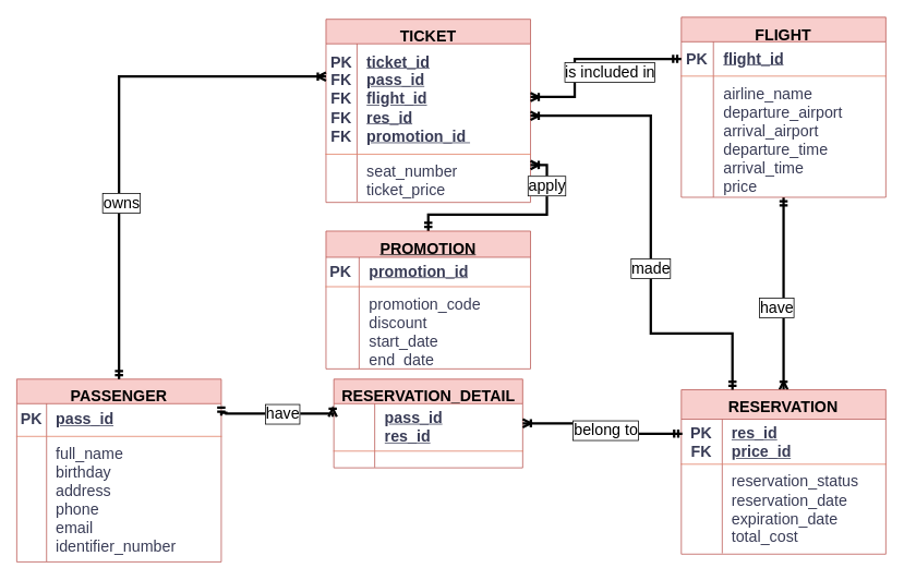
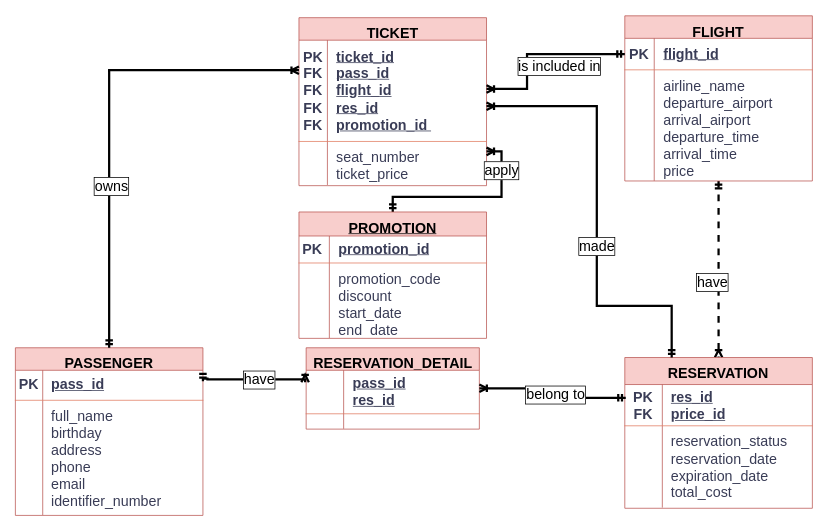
  <mxCell id="0" />
  <mxCell id="1" parent="0" />
  <mxCell id="2" value="PASSENGER" style="shape=table;startSize=30;container=1;collapsible=1;childLayout=tableLayout;fixedRows=1;rowLines=0;fontStyle=1;align=center;resizeLast=1;horizontal=1;verticalAlign=top;fontSize=19;whiteSpace=wrap;html=1;spacing=6;labelBackgroundColor=none;fillColor=#f8cecc;strokeColor=#b85450;labelBorderColor=none;fontFamily=Helvetica;" parent="1" vertex="1"><mxGeometry x="20" y="463" width="250" height="223.462" as="geometry" /></mxCell>
  <mxCell id="3" value="" style="shape=partialRectangle;collapsible=0;dropTarget=0;pointerEvents=0;fillColor=none;points=[[0,0.5],[1,0.5]];portConstraint=eastwest;top=0;left=0;right=0;bottom=1;fontSize=19;whiteSpace=wrap;html=1;spacing=6;labelBackgroundColor=none;strokeColor=#E07A5F;fontColor=#393C56;labelBorderColor=none;fontFamily=Helvetica;" parent="2" vertex="1"><mxGeometry y="30" width="250" height="40" as="geometry" /></mxCell>
  <mxCell id="4" value="PK" style="shape=partialRectangle;overflow=hidden;connectable=0;fillColor=none;top=0;left=0;bottom=0;right=0;fontStyle=1;fontSize=19;whiteSpace=wrap;html=1;spacing=6;labelBackgroundColor=none;strokeColor=#E07A5F;fontColor=#393C56;labelBorderColor=none;fontFamily=Helvetica;" parent="3" vertex="1"><mxGeometry width="36.462" height="40" as="geometry"><mxRectangle width="36.462" height="40" as="alternateBounds" /></mxGeometry></mxCell>
  <mxCell id="5" value="pass_id" style="shape=partialRectangle;overflow=hidden;connectable=0;fillColor=none;top=0;left=0;bottom=0;right=0;align=left;spacingLeft=6;fontStyle=5;fontSize=19;whiteSpace=wrap;html=1;spacing=6;labelBackgroundColor=none;strokeColor=#E07A5F;fontColor=#393C56;labelBorderColor=none;fontFamily=Helvetica;" parent="3" vertex="1"><mxGeometry x="36.462" width="213.538" height="40" as="geometry"><mxRectangle width="213.538" height="40" as="alternateBounds" /></mxGeometry></mxCell>
  <mxCell id="6" value="" style="shape=partialRectangle;collapsible=0;dropTarget=0;pointerEvents=0;fillColor=none;points=[[0,0.5],[1,0.5]];portConstraint=eastwest;top=0;left=0;right=0;bottom=0;fontSize=19;whiteSpace=wrap;html=1;spacing=6;labelBackgroundColor=none;strokeColor=#E07A5F;fontColor=#393C56;labelBorderColor=none;fontFamily=Helvetica;" parent="2" vertex="1"><mxGeometry y="70" width="250" height="153" as="geometry" /></mxCell>
  <mxCell id="7" value="" style="shape=partialRectangle;overflow=hidden;connectable=0;fillColor=none;top=0;left=0;bottom=0;right=0;fontSize=19;whiteSpace=wrap;html=1;spacing=6;labelBackgroundColor=none;strokeColor=#E07A5F;fontColor=#393C56;labelBorderColor=none;fontFamily=Helvetica;" parent="6" vertex="1"><mxGeometry width="36.462" height="153" as="geometry"><mxRectangle width="36.462" height="153" as="alternateBounds" /></mxGeometry></mxCell>
  <mxCell id="8" value="full_name&lt;br style=&quot;font-size: 19px;&quot;&gt;birthday&lt;br style=&quot;font-size: 19px;&quot;&gt;address&lt;br style=&quot;font-size: 19px;&quot;&gt;phone&lt;br style=&quot;font-size: 19px;&quot;&gt;email&lt;br style=&quot;font-size: 19px;&quot;&gt;identifier_number" style="shape=partialRectangle;overflow=hidden;connectable=0;fillColor=none;top=0;left=0;bottom=0;right=0;align=left;spacingLeft=6;verticalAlign=top;fontSize=19;whiteSpace=wrap;html=1;spacing=6;labelBackgroundColor=none;strokeColor=#E07A5F;fontColor=#393C56;labelBorderColor=none;fontFamily=Helvetica;" parent="6" vertex="1"><mxGeometry x="36.462" width="213.538" height="153" as="geometry"><mxRectangle width="213.538" height="153" as="alternateBounds" /></mxGeometry></mxCell>
- <mxCell id="9" style="edgeStyle=orthogonalEdgeStyle;rounded=0;orthogonalLoop=1;jettySize=auto;html=1;entryX=0.5;entryY=0;entryDx=0;entryDy=0;startArrow=ERmandOne;startFill=0;endArrow=ERoneToMany;endFill=0;fontSize=19;labelBorderColor=none;fontFamily=Helvetica;strokeWidth=3;" parent="1" source="11" target="18" edge="1"><mxGeometry relative="1" as="geometry"><Array as="points"><mxPoint x="957.33" y="388" /><mxPoint x="956.33" y="476" /></Array></mxGeometry></mxCell>
+ <mxCell id="9" style="edgeStyle=orthogonalEdgeStyle;rounded=0;orthogonalLoop=1;jettySize=auto;html=1;entryX=0.5;entryY=0;entryDx=0;entryDy=0;startArrow=ERmandOne;startFill=0;endArrow=ERoneToMany;endFill=0;fontSize=19;labelBorderColor=none;fontFamily=Helvetica;strokeWidth=3;dashed=1;" parent="1" source="11" target="18" edge="1"><mxGeometry relative="1" as="geometry"><Array as="points"><mxPoint x="957.33" y="388" /><mxPoint x="956.33" y="476" /></Array></mxGeometry></mxCell>
  <mxCell id="10" value="have" style="edgeLabel;html=1;align=center;verticalAlign=middle;resizable=0;points=[];fontSize=19;labelBorderColor=default;fontFamily=Helvetica;" parent="9" vertex="1" connectable="0"><mxGeometry x="0.159" y="-1" relative="1" as="geometry"><mxPoint x="-8" y="-1" as="offset" /></mxGeometry></mxCell>
  <mxCell id="11" value="FLIGHT" style="shape=table;startSize=30;container=1;collapsible=1;childLayout=tableLayout;fixedRows=1;rowLines=0;fontStyle=1;align=center;resizeLast=1;horizontal=1;verticalAlign=top;fontSize=19;whiteSpace=wrap;html=1;spacing=6;labelBackgroundColor=none;fillColor=#f8cecc;strokeColor=#b85450;labelBorderColor=none;fontFamily=Helvetica;" parent="1" vertex="1"><mxGeometry x="832.33" y="20.53" width="250" height="220.133" as="geometry" /></mxCell>
  <mxCell id="12" value="" style="shape=partialRectangle;collapsible=0;dropTarget=0;pointerEvents=0;fillColor=none;points=[[0,0.5],[1,0.5]];portConstraint=eastwest;top=0;left=0;right=0;bottom=1;fontSize=19;whiteSpace=wrap;html=1;spacing=6;labelBackgroundColor=none;strokeColor=#E07A5F;fontColor=#393C56;labelBorderColor=none;fontFamily=Helvetica;" parent="11" vertex="1"><mxGeometry y="30" width="250" height="42" as="geometry" /></mxCell>
  <mxCell id="13" value="PK" style="shape=partialRectangle;overflow=hidden;connectable=0;fillColor=none;top=0;left=0;bottom=0;right=0;fontStyle=1;fontSize=19;whiteSpace=wrap;html=1;spacing=6;labelBackgroundColor=none;strokeColor=#E07A5F;fontColor=#393C56;labelBorderColor=none;fontFamily=Helvetica;" parent="12" vertex="1"><mxGeometry width="39.214" height="42" as="geometry"><mxRectangle width="39.214" height="42" as="alternateBounds" /></mxGeometry></mxCell>
  <mxCell id="14" value="flight_id" style="shape=partialRectangle;overflow=hidden;connectable=0;fillColor=none;top=0;left=0;bottom=0;right=0;align=left;spacingLeft=6;fontStyle=5;fontSize=19;whiteSpace=wrap;html=1;spacing=6;labelBackgroundColor=none;strokeColor=#E07A5F;fontColor=#393C56;labelBorderColor=none;fontFamily=Helvetica;" parent="12" vertex="1"><mxGeometry x="39.214" width="210.786" height="42" as="geometry"><mxRectangle width="210.786" height="42" as="alternateBounds" /></mxGeometry></mxCell>
  <mxCell id="15" value="" style="shape=partialRectangle;collapsible=0;dropTarget=0;pointerEvents=0;fillColor=none;points=[[0,0.5],[1,0.5]];portConstraint=eastwest;top=0;left=0;right=0;bottom=0;fontSize=19;whiteSpace=wrap;html=1;spacing=6;labelBackgroundColor=none;strokeColor=#E07A5F;fontColor=#393C56;labelBorderColor=none;fontFamily=Helvetica;" parent="11" vertex="1"><mxGeometry y="72" width="250" height="148" as="geometry" /></mxCell>
  <mxCell id="16" value="" style="shape=partialRectangle;overflow=hidden;connectable=0;fillColor=none;top=0;left=0;bottom=0;right=0;fontSize=19;whiteSpace=wrap;html=1;spacing=6;labelBackgroundColor=none;strokeColor=#E07A5F;fontColor=#393C56;labelBorderColor=none;fontFamily=Helvetica;" parent="15" vertex="1"><mxGeometry width="39.214" height="148" as="geometry"><mxRectangle width="39.214" height="148" as="alternateBounds" /></mxGeometry></mxCell>
  <mxCell id="17" value="airline_name&lt;br style=&quot;font-size: 19px;&quot;&gt;departure_airport&lt;br style=&quot;font-size: 19px;&quot;&gt;arrival_airport&lt;br style=&quot;font-size: 19px;&quot;&gt;departure_time&lt;br style=&quot;font-size: 19px;&quot;&gt;arrival_time&lt;br style=&quot;font-size: 19px;&quot;&gt;price" style="shape=partialRectangle;overflow=hidden;connectable=0;fillColor=none;top=0;left=0;bottom=0;right=0;align=left;spacingLeft=6;verticalAlign=top;fontSize=19;whiteSpace=wrap;html=1;spacing=6;labelBackgroundColor=none;strokeColor=#E07A5F;fontColor=#393C56;labelBorderColor=none;fontFamily=Helvetica;" parent="15" vertex="1"><mxGeometry x="39.214" width="210.786" height="148" as="geometry"><mxRectangle width="210.786" height="148" as="alternateBounds" /></mxGeometry></mxCell>
  <mxCell id="18" value="RESERVATION" style="shape=table;startSize=36;container=1;collapsible=1;childLayout=tableLayout;fixedRows=1;rowLines=0;fontStyle=1;align=center;resizeLast=1;horizontal=1;verticalAlign=top;fontSize=19;whiteSpace=wrap;html=1;spacing=6;labelBackgroundColor=none;fillColor=#f8cecc;strokeColor=#b85450;labelBorderColor=none;fontFamily=Helvetica;" parent="1" vertex="1"><mxGeometry x="832.33" y="476" width="250" height="200.945" as="geometry" /></mxCell>
  <mxCell id="19" value="" style="shape=partialRectangle;collapsible=0;dropTarget=0;pointerEvents=0;fillColor=none;points=[[0,0.5],[1,0.5]];portConstraint=eastwest;top=0;left=0;right=0;bottom=1;fontSize=19;whiteSpace=wrap;html=1;spacing=6;labelBackgroundColor=none;strokeColor=#E07A5F;fontColor=#393C56;labelBorderColor=none;fontFamily=Helvetica;" parent="18" vertex="1"><mxGeometry y="36" width="250" height="55" as="geometry" /></mxCell>
  <mxCell id="20" value="PK&lt;br style=&quot;font-size: 19px;&quot;&gt;FK" style="shape=partialRectangle;overflow=hidden;connectable=0;fillColor=none;top=0;left=0;bottom=0;right=0;fontStyle=1;fontSize=19;whiteSpace=wrap;html=1;spacing=6;labelBackgroundColor=none;strokeColor=#E07A5F;fontColor=#393C56;labelBorderColor=none;fontFamily=Helvetica;" parent="19" vertex="1"><mxGeometry width="50" height="55" as="geometry"><mxRectangle width="50" height="55" as="alternateBounds" /></mxGeometry></mxCell>
  <mxCell id="21" value="res_id&lt;br style=&quot;font-size: 19px;&quot;&gt;price_id" style="shape=partialRectangle;overflow=hidden;connectable=0;fillColor=none;top=0;left=0;bottom=0;right=0;align=left;spacingLeft=6;fontStyle=5;fontSize=19;whiteSpace=wrap;html=1;spacing=6;labelBackgroundColor=none;strokeColor=#E07A5F;fontColor=#393C56;labelBorderColor=none;fontFamily=Helvetica;" parent="19" vertex="1"><mxGeometry x="50" width="200" height="55" as="geometry"><mxRectangle width="200" height="55" as="alternateBounds" /></mxGeometry></mxCell>
  <mxCell id="22" value="" style="shape=partialRectangle;collapsible=0;dropTarget=0;pointerEvents=0;fillColor=none;points=[[0,0.5],[1,0.5]];portConstraint=eastwest;top=0;left=0;right=0;bottom=0;fontSize=19;whiteSpace=wrap;html=1;spacing=6;labelBackgroundColor=none;strokeColor=#E07A5F;fontColor=#393C56;labelBorderColor=none;fontFamily=Helvetica;" parent="18" vertex="1"><mxGeometry y="91" width="250" height="109" as="geometry" /></mxCell>
  <mxCell id="23" value="" style="shape=partialRectangle;overflow=hidden;connectable=0;fillColor=none;top=0;left=0;bottom=0;right=0;fontSize=19;whiteSpace=wrap;html=1;spacing=6;labelBackgroundColor=none;strokeColor=#E07A5F;fontColor=#393C56;labelBorderColor=none;fontFamily=Helvetica;" parent="22" vertex="1"><mxGeometry width="50" height="109" as="geometry"><mxRectangle width="50" height="109" as="alternateBounds" /></mxGeometry></mxCell>
  <mxCell id="24" value="reservation_status&lt;br style=&quot;font-size: 19px;&quot;&gt;reservation_date&lt;br style=&quot;font-size: 19px;&quot;&gt;expiration_date&lt;br&gt;total_cost" style="shape=partialRectangle;overflow=hidden;connectable=0;fillColor=none;top=0;left=0;bottom=0;right=0;align=left;spacingLeft=6;verticalAlign=top;fontSize=19;whiteSpace=wrap;html=1;spacing=6;labelBackgroundColor=none;strokeColor=#E07A5F;fontColor=#393C56;labelBorderColor=none;fontFamily=Helvetica;" parent="22" vertex="1"><mxGeometry x="50" width="200" height="109" as="geometry"><mxRectangle width="200" height="109" as="alternateBounds" /></mxGeometry></mxCell>
  <mxCell id="25" value="RESERVATION_DETAIL" style="shape=table;startSize=30;container=1;collapsible=1;childLayout=tableLayout;fixedRows=1;rowLines=0;fontStyle=1;align=center;resizeLast=1;horizontal=1;verticalAlign=top;fontSize=19;whiteSpace=wrap;html=1;spacing=6;labelBackgroundColor=none;fillColor=#f8cecc;strokeColor=#b85450;labelBorderColor=none;fontFamily=Helvetica;" parent="1" vertex="1"><mxGeometry x="407.57" y="463" width="230.867" height="108.429" as="geometry" /></mxCell>
  <mxCell id="26" value="" style="shape=partialRectangle;collapsible=0;dropTarget=0;pointerEvents=0;fillColor=none;points=[[0,0.5],[1,0.5]];portConstraint=eastwest;top=0;left=0;right=0;bottom=1;fontSize=19;whiteSpace=wrap;html=1;spacing=6;labelBackgroundColor=none;strokeColor=#E07A5F;fontColor=#393C56;labelBorderColor=none;fontFamily=Helvetica;" parent="25" vertex="1"><mxGeometry y="30" width="230.867" height="58" as="geometry" /></mxCell>
  <mxCell id="27" value="pass_id&lt;br style=&quot;font-size: 19px;&quot;&gt;res_id" style="shape=partialRectangle;overflow=hidden;connectable=0;fillColor=none;top=0;left=0;bottom=0;right=0;align=left;spacingLeft=6;fontStyle=5;fontSize=19;whiteSpace=wrap;html=1;spacing=6;labelBackgroundColor=none;strokeColor=#E07A5F;fontColor=#393C56;labelBorderColor=none;fontFamily=Helvetica;" parent="26" vertex="1"><mxGeometry x="50" width="180.867" height="58" as="geometry"><mxRectangle width="180.867" height="58" as="alternateBounds" /></mxGeometry></mxCell>
  <mxCell id="28" value="" style="shape=partialRectangle;collapsible=0;dropTarget=0;pointerEvents=0;fillColor=none;points=[[0,0.5],[1,0.5]];portConstraint=eastwest;top=0;left=0;right=0;bottom=0;fontSize=19;whiteSpace=wrap;html=1;spacing=6;labelBackgroundColor=none;strokeColor=#E07A5F;fontColor=#393C56;labelBorderColor=none;fontFamily=Helvetica;" parent="25" vertex="1"><mxGeometry y="88" width="230.867" height="20" as="geometry" /></mxCell>
  <mxCell id="29" value="" style="shape=partialRectangle;overflow=hidden;connectable=0;fillColor=none;top=0;left=0;bottom=0;right=0;fontSize=19;whiteSpace=wrap;html=1;spacing=6;labelBackgroundColor=none;strokeColor=#E07A5F;fontColor=#393C56;labelBorderColor=none;fontFamily=Helvetica;" parent="28" vertex="1"><mxGeometry width="50" height="20" as="geometry"><mxRectangle width="50" height="20" as="alternateBounds" /></mxGeometry></mxCell>
  <mxCell id="30" value="" style="shape=partialRectangle;overflow=hidden;connectable=0;fillColor=none;top=0;left=0;bottom=0;right=0;align=left;spacingLeft=6;verticalAlign=top;fontSize=19;whiteSpace=wrap;html=1;spacing=6;labelBackgroundColor=none;strokeColor=#E07A5F;fontColor=#393C56;labelBorderColor=none;fontFamily=Helvetica;" parent="28" vertex="1"><mxGeometry x="50" width="180.867" height="20" as="geometry"><mxRectangle width="180.867" height="20" as="alternateBounds" /></mxGeometry></mxCell>
  <mxCell id="31" style="edgeStyle=orthogonalEdgeStyle;rounded=0;orthogonalLoop=1;jettySize=auto;html=1;entryX=-0.006;entryY=0.276;entryDx=0;entryDy=0;entryPerimeter=0;startArrow=ERmandOne;startFill=0;endArrow=ERoneToMany;endFill=0;fontSize=19;exitX=1;exitY=0.367;exitDx=0;exitDy=0;exitPerimeter=0;labelBorderColor=none;fontFamily=Helvetica;strokeWidth=3;" parent="1" source="3" target="26" edge="1"><mxGeometry relative="1" as="geometry"><mxPoint x="272" y="504" as="sourcePoint" /><Array as="points"><mxPoint x="276" y="504" /><mxPoint x="276" y="505" /></Array></mxGeometry></mxCell>
  <mxCell id="32" value="have" style="edgeLabel;html=1;align=center;verticalAlign=middle;resizable=0;points=[];fontSize=19;labelBorderColor=default;fontFamily=Helvetica;" parent="31" vertex="1" connectable="0"><mxGeometry x="0.168" relative="1" as="geometry"><mxPoint x="-6" as="offset" /></mxGeometry></mxCell>
  <mxCell id="33" style="edgeStyle=orthogonalEdgeStyle;rounded=0;orthogonalLoop=1;jettySize=auto;html=1;entryX=0.005;entryY=0.323;entryDx=0;entryDy=0;entryPerimeter=0;endArrow=ERmandOne;endFill=0;startArrow=ERoneToMany;startFill=0;fontSize=19;labelBorderColor=none;fontFamily=Helvetica;strokeWidth=3;" parent="1" source="26" target="19" edge="1"><mxGeometry relative="1" as="geometry"><Array as="points"><mxPoint x="735" y="517" /></Array></mxGeometry></mxCell>
  <mxCell id="34" value="belong to" style="edgeLabel;html=1;align=center;verticalAlign=middle;resizable=0;points=[];fontSize=19;labelBorderColor=default;fontFamily=Helvetica;" parent="33" vertex="1" connectable="0"><mxGeometry x="-0.012" y="2" relative="1" as="geometry"><mxPoint x="2" y="2" as="offset" /></mxGeometry></mxCell>
  <mxCell id="35" value="TICKET" style="shape=table;startSize=30;container=1;collapsible=1;childLayout=tableLayout;fixedRows=1;rowLines=0;fontStyle=1;align=center;resizeLast=1;horizontal=1;verticalAlign=top;fontSize=19;whiteSpace=wrap;html=1;spacing=6;labelBackgroundColor=none;fillColor=#f8cecc;strokeColor=#b85450;labelBorderColor=none;fontFamily=Helvetica;" parent="1" vertex="1"><mxGeometry x="398" y="23" width="250" height="223.914" as="geometry" /></mxCell>
  <mxCell id="36" value="" style="shape=partialRectangle;collapsible=0;dropTarget=0;pointerEvents=0;fillColor=none;points=[[0,0.5],[1,0.5]];portConstraint=eastwest;top=0;left=0;right=0;bottom=1;fontSize=19;whiteSpace=wrap;html=1;spacing=6;labelBackgroundColor=none;strokeColor=#E07A5F;fontColor=#393C56;labelBorderColor=none;fontFamily=Helvetica;" parent="35" vertex="1"><mxGeometry y="30" width="250" height="135" as="geometry" /></mxCell>
  <mxCell id="37" value="PK&lt;br style=&quot;font-size: 19px;&quot;&gt;FK&lt;br style=&quot;font-size: 19px;&quot;&gt;FK&lt;br style=&quot;font-size: 19px;&quot;&gt;FK&lt;br&gt;FK" style="shape=partialRectangle;overflow=hidden;connectable=0;fillColor=none;top=0;left=0;bottom=0;right=0;fontStyle=1;fontSize=19;whiteSpace=wrap;html=1;spacing=6;labelBackgroundColor=none;strokeColor=#E07A5F;fontColor=#393C56;labelBorderColor=none;fontFamily=Helvetica;" parent="36" vertex="1"><mxGeometry width="37.929" height="135" as="geometry"><mxRectangle width="37.929" height="135" as="alternateBounds" /></mxGeometry></mxCell>
  <mxCell id="38" value="ticket_id&lt;br style=&quot;font-size: 19px;&quot;&gt;pass_id&lt;br style=&quot;font-size: 19px;&quot;&gt;flight_id&lt;br style=&quot;font-size: 19px;&quot;&gt;res_id&lt;br&gt;promotion_id&amp;nbsp;" style="shape=partialRectangle;overflow=hidden;connectable=0;fillColor=none;top=0;left=0;bottom=0;right=0;align=left;spacingLeft=6;fontStyle=5;fontSize=19;whiteSpace=wrap;html=1;spacing=6;labelBackgroundColor=none;strokeColor=#E07A5F;fontColor=#393C56;labelBorderColor=none;fontFamily=Helvetica;" parent="36" vertex="1"><mxGeometry x="37.929" width="212.071" height="135" as="geometry"><mxRectangle width="212.071" height="135" as="alternateBounds" /></mxGeometry></mxCell>
  <mxCell id="39" value="" style="shape=partialRectangle;collapsible=0;dropTarget=0;pointerEvents=0;fillColor=none;points=[[0,0.5],[1,0.5]];portConstraint=eastwest;top=0;left=0;right=0;bottom=0;fontSize=19;whiteSpace=wrap;html=1;spacing=6;labelBackgroundColor=none;strokeColor=#E07A5F;fontColor=#393C56;labelBorderColor=none;fontFamily=Helvetica;" parent="35" vertex="1"><mxGeometry y="165" width="250" height="58" as="geometry" /></mxCell>
  <mxCell id="40" value="" style="shape=partialRectangle;overflow=hidden;connectable=0;fillColor=none;top=0;left=0;bottom=0;right=0;fontSize=19;whiteSpace=wrap;html=1;spacing=6;labelBackgroundColor=none;strokeColor=#E07A5F;fontColor=#393C56;labelBorderColor=none;fontFamily=Helvetica;" parent="39" vertex="1"><mxGeometry width="37.929" height="58" as="geometry"><mxRectangle width="37.929" height="58" as="alternateBounds" /></mxGeometry></mxCell>
  <mxCell id="41" value="seat_number&lt;br style=&quot;font-size: 19px;&quot;&gt;ticket_price" style="shape=partialRectangle;overflow=hidden;connectable=0;fillColor=none;top=0;left=0;bottom=0;right=0;align=left;spacingLeft=6;verticalAlign=top;fontSize=19;whiteSpace=wrap;html=1;spacing=6;labelBackgroundColor=none;strokeColor=#E07A5F;fontColor=#393C56;labelBorderColor=none;fontFamily=Helvetica;" parent="39" vertex="1"><mxGeometry x="37.929" width="212.071" height="58" as="geometry"><mxRectangle width="212.071" height="58" as="alternateBounds" /></mxGeometry></mxCell>
  <mxCell id="42" style="edgeStyle=orthogonalEdgeStyle;rounded=0;orthogonalLoop=1;jettySize=auto;html=1;startArrow=ERmandOne;startFill=0;endArrow=ERoneToMany;endFill=0;fontSize=19;entryX=1;entryY=0.228;entryDx=0;entryDy=0;entryPerimeter=0;labelBorderColor=none;fontFamily=Helvetica;strokeWidth=3;" parent="1" source="44" target="39" edge="1"><mxGeometry relative="1" as="geometry"><mxPoint x="359" y="261" as="targetPoint" /></mxGeometry></mxCell>
  <mxCell id="43" value="apply" style="edgeLabel;html=1;align=center;verticalAlign=middle;resizable=0;points=[];fontSize=19;labelBorderColor=default;fontFamily=Helvetica;" parent="42" vertex="1" connectable="0"><mxGeometry x="-0.15" y="-2" relative="1" as="geometry"><mxPoint x="60" y="-38" as="offset" /></mxGeometry></mxCell>
  <mxCell id="44" value="&lt;u&gt;PROMOTION&lt;/u&gt;" style="shape=table;startSize=32;container=1;collapsible=1;childLayout=tableLayout;fixedRows=1;rowLines=0;fontStyle=1;align=center;resizeLast=1;horizontal=1;verticalAlign=top;fontSize=19;whiteSpace=wrap;html=1;spacing=6;labelBackgroundColor=none;fillColor=#f8cecc;strokeColor=#b85450;labelBorderColor=none;fontFamily=Helvetica;" parent="1" vertex="1"><mxGeometry x="398" y="282" width="250" height="168.467" as="geometry" /></mxCell>
  <mxCell id="45" value="" style="shape=partialRectangle;collapsible=0;dropTarget=0;pointerEvents=0;fillColor=none;points=[[0,0.5],[1,0.5]];portConstraint=eastwest;top=0;left=0;right=0;bottom=1;fontSize=19;whiteSpace=wrap;html=1;spacing=6;labelBackgroundColor=none;strokeColor=#E07A5F;fontColor=#393C56;labelBorderColor=none;fontFamily=Helvetica;fontStyle=0" parent="44" vertex="1"><mxGeometry y="32" width="250" height="36" as="geometry" /></mxCell>
  <mxCell id="46" value="PK&lt;span style=&quot;white-space: pre; font-size: 19px;&quot;&gt; &lt;/span&gt;" style="shape=partialRectangle;overflow=hidden;connectable=0;fillColor=none;top=0;left=0;bottom=0;right=0;fontStyle=1;fontSize=19;whiteSpace=wrap;html=1;spacing=6;labelBackgroundColor=none;strokeColor=#E07A5F;fontColor=#393C56;labelBorderColor=none;fontFamily=Helvetica;" parent="45" vertex="1"><mxGeometry width="40.5" height="36" as="geometry"><mxRectangle width="40.5" height="36" as="alternateBounds" /></mxGeometry></mxCell>
  <mxCell id="47" value="&lt;u&gt;promotion_id&lt;/u&gt;" style="shape=partialRectangle;overflow=hidden;connectable=0;fillColor=none;top=0;left=0;bottom=0;right=0;align=left;spacingLeft=6;fontStyle=1;fontSize=19;whiteSpace=wrap;html=1;spacing=6;labelBackgroundColor=none;strokeColor=#E07A5F;fontColor=#393C56;labelBorderColor=none;fontFamily=Helvetica;" parent="45" vertex="1"><mxGeometry x="40.5" width="209.5" height="36" as="geometry"><mxRectangle width="209.5" height="36" as="alternateBounds" /></mxGeometry></mxCell>
  <mxCell id="48" value="" style="shape=partialRectangle;collapsible=0;dropTarget=0;pointerEvents=0;fillColor=none;points=[[0,0.5],[1,0.5]];portConstraint=eastwest;top=0;left=0;right=0;bottom=0;fontSize=19;whiteSpace=wrap;html=1;spacing=6;labelBackgroundColor=none;strokeColor=#E07A5F;fontColor=#393C56;labelBorderColor=none;fontFamily=Helvetica;" parent="44" vertex="1"><mxGeometry y="68" width="250" height="100" as="geometry" /></mxCell>
  <mxCell id="49" value="" style="shape=partialRectangle;overflow=hidden;connectable=0;fillColor=none;top=0;left=0;bottom=0;right=0;fontSize=19;whiteSpace=wrap;html=1;spacing=6;labelBackgroundColor=none;strokeColor=#E07A5F;fontColor=#393C56;labelBorderColor=none;fontFamily=Helvetica;" parent="48" vertex="1"><mxGeometry width="40.5" height="100" as="geometry"><mxRectangle width="40.5" height="100" as="alternateBounds" /></mxGeometry></mxCell>
  <mxCell id="50" value="promotion_code &lt;br style=&quot;font-size: 19px;&quot;&gt;discount&lt;br style=&quot;font-size: 19px;&quot;&gt;start_date&lt;br style=&quot;font-size: 19px;&quot;&gt;end_date" style="shape=partialRectangle;overflow=hidden;connectable=0;fillColor=none;top=0;left=0;bottom=0;right=0;align=left;spacingLeft=6;verticalAlign=top;fontSize=19;whiteSpace=wrap;html=1;spacing=6;labelBackgroundColor=none;strokeColor=#E07A5F;fontColor=#393C56;labelBorderColor=none;fontFamily=Helvetica;" parent="48" vertex="1"><mxGeometry x="40.5" width="209.5" height="100" as="geometry"><mxRectangle width="209.5" height="100" as="alternateBounds" /></mxGeometry></mxCell>
  <mxCell id="51" style="edgeStyle=orthogonalEdgeStyle;rounded=0;orthogonalLoop=1;jettySize=auto;html=1;entryX=0.5;entryY=0;entryDx=0;entryDy=0;startArrow=ERoneToMany;startFill=0;endArrow=ERmandOne;endFill=0;fontSize=19;labelBorderColor=none;fontFamily=Helvetica;strokeWidth=3;" parent="1" source="36" target="2" edge="1"><mxGeometry relative="1" as="geometry"><Array as="points"><mxPoint x="145" y="93" /></Array></mxGeometry></mxCell>
  <mxCell id="52" value="owns" style="edgeLabel;html=1;align=center;verticalAlign=middle;resizable=0;points=[];fontSize=19;labelBorderColor=default;fontFamily=Helvetica;" parent="51" vertex="1" connectable="0"><mxGeometry x="0.304" y="2" relative="1" as="geometry"><mxPoint y="1" as="offset" /></mxGeometry></mxCell>
  <mxCell id="53" style="edgeStyle=orthogonalEdgeStyle;rounded=0;orthogonalLoop=1;jettySize=auto;html=1;entryX=0.25;entryY=0;entryDx=0;entryDy=0;startArrow=ERoneToMany;startFill=0;endArrow=ERmandOne;endFill=0;fontSize=19;labelBorderColor=none;fontFamily=Helvetica;strokeWidth=3;" parent="1" source="36" target="18" edge="1"><mxGeometry relative="1" as="geometry"><Array as="points"><mxPoint x="795" y="141" /><mxPoint x="795" y="407" /><mxPoint x="895" y="407" /></Array></mxGeometry></mxCell>
  <mxCell id="54" value="made" style="edgeLabel;html=1;align=center;verticalAlign=middle;resizable=0;points=[];fontSize=19;labelBorderColor=default;fontFamily=Helvetica;" parent="53" vertex="1" connectable="0"><mxGeometry x="0.253" relative="1" as="geometry"><mxPoint x="-1" y="-31" as="offset" /></mxGeometry></mxCell>
  <mxCell id="55" style="edgeStyle=orthogonalEdgeStyle;rounded=0;orthogonalLoop=1;jettySize=auto;html=1;entryX=0;entryY=0.5;entryDx=0;entryDy=0;endArrow=ERmandOne;endFill=0;startArrow=ERoneToMany;startFill=0;fontSize=19;labelBorderColor=none;fontFamily=Helvetica;strokeWidth=3;" parent="1" source="36" target="12" edge="1"><mxGeometry relative="1" as="geometry"><Array as="points"><mxPoint x="702" y="118" /><mxPoint x="702" y="71" /></Array></mxGeometry></mxCell>
  <mxCell id="56" value="is included in" style="edgeLabel;html=1;align=center;verticalAlign=middle;resizable=0;points=[];fontSize=19;labelBorderColor=default;fontFamily=Helvetica;" parent="55" vertex="1" connectable="0"><mxGeometry x="0.238" y="-1" relative="1" as="geometry"><mxPoint y="15" as="offset" /></mxGeometry></mxCell>
